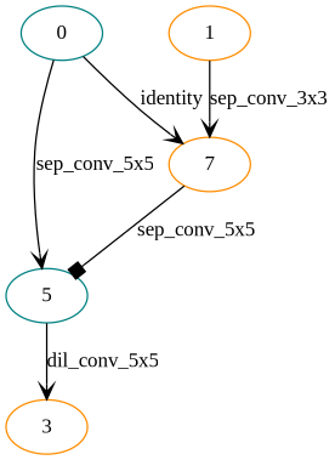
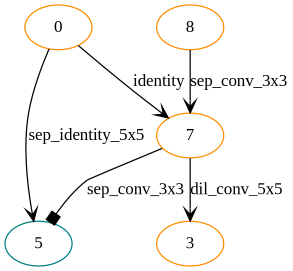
  digraph {
    fontname="Liberation Serif"
    node [color=darkorange fontname="Liberation Serif"]
    edge [arrowhead=vee fontname="Liberation Serif"]
    n1 [label=7]
-   1
+   1 [label=8]
    3
    5 [color=teal]
-   0 [color=teal]
-   5 -> 3 [label=dil_conv_5x5]
-   n1 -> 5 [arrowhead=box label=sep_conv_5x5]
+   0
+   n1 -> 3 [label=dil_conv_5x5]
+   n1 -> 5 [arrowhead=box label=sep_conv_3x3]
    1 -> n1 [label=sep_conv_3x3]
    0 -> n1 [label=identity]
-   0 -> 5 [label=sep_conv_5x5]
+   0 -> 5 [label=sep_identity_5x5]
  }
